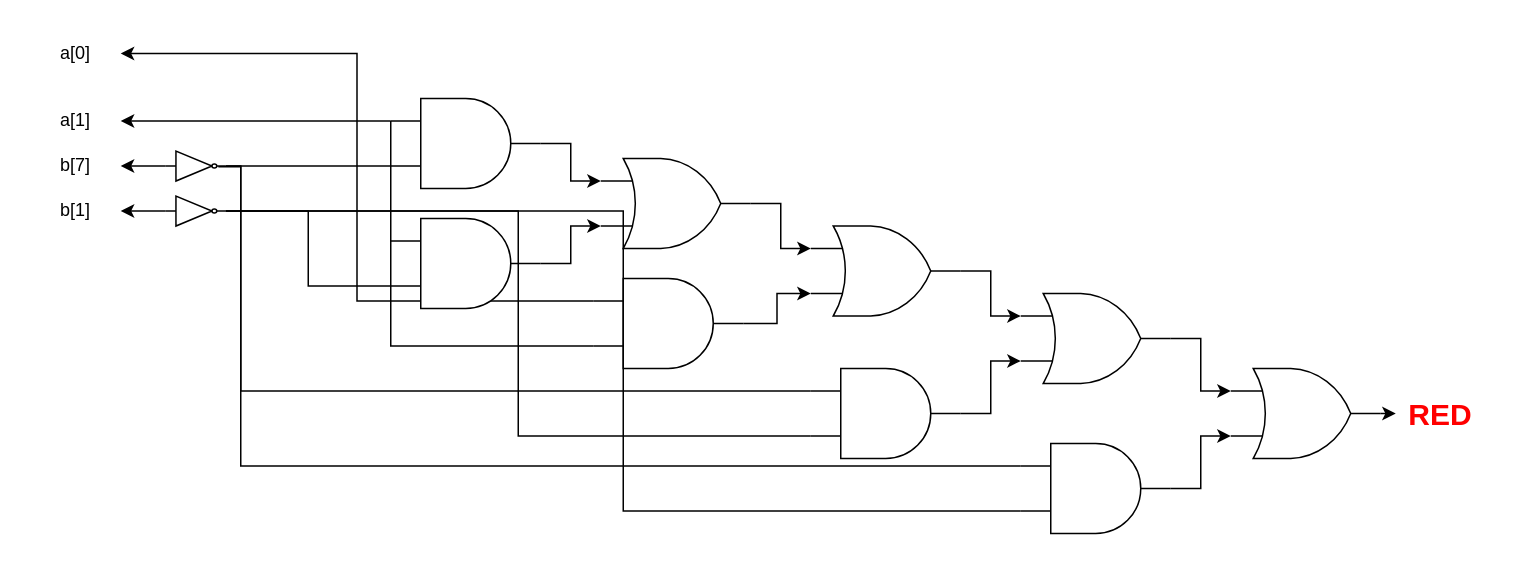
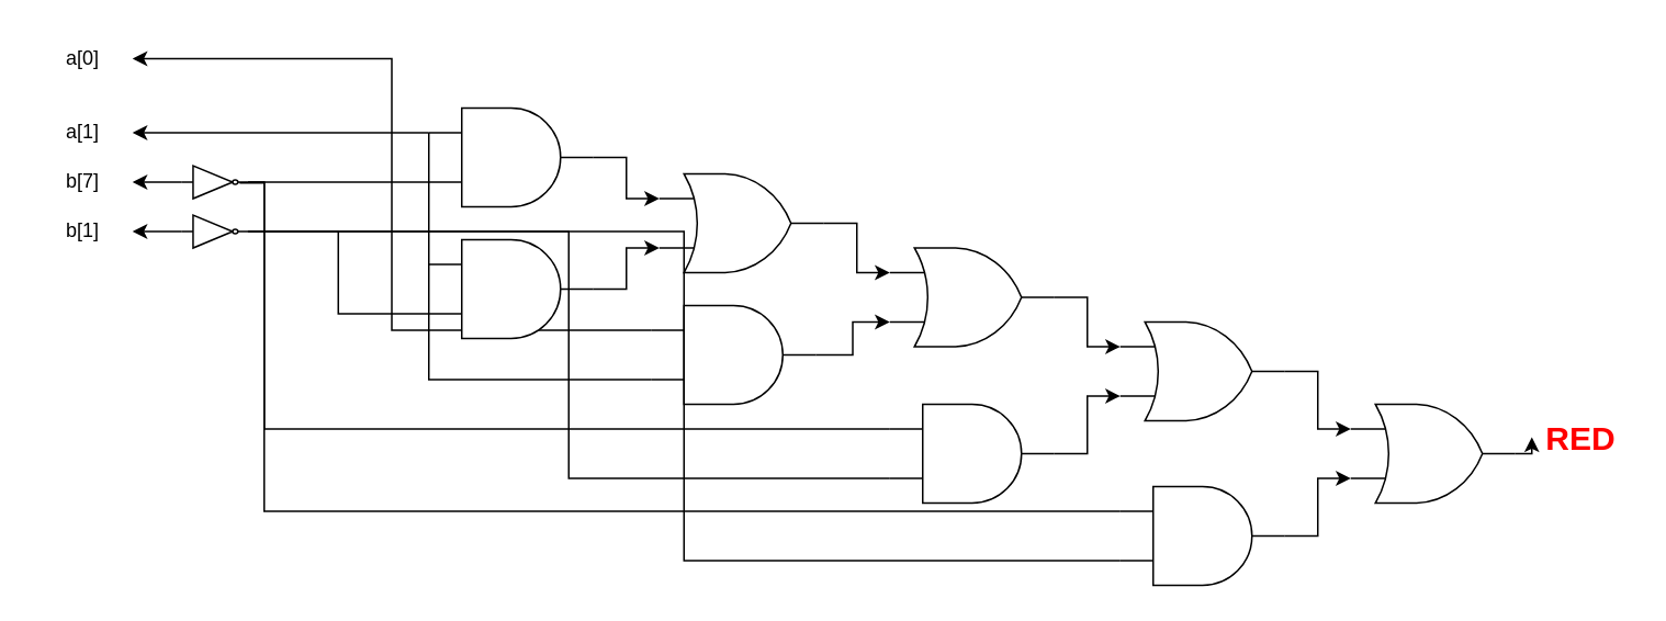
  <mxCell id="0" />
  <mxCell id="1" parent="0" />
  <mxCell id="2" style="edgeStyle=orthogonalEdgeStyle;rounded=0;orthogonalLoop=1;jettySize=auto;html=1;exitX=0;exitY=0.75;exitDx=0;exitDy=0;exitPerimeter=0;entryX=1;entryY=0.5;entryDx=0;entryDy=0;entryPerimeter=0;endArrow=none;startFill=0;" parent="1" source="4" target="26" edge="1"><mxGeometry relative="1" as="geometry"><mxPoint x="210" y="385" as="targetPoint" /></mxGeometry></mxCell>
  <mxCell id="3" style="edgeStyle=orthogonalEdgeStyle;rounded=0;orthogonalLoop=1;jettySize=auto;html=1;exitX=0;exitY=0.25;exitDx=0;exitDy=0;exitPerimeter=0;entryX=1;entryY=0.5;entryDx=0;entryDy=0;entryPerimeter=0;endArrow=none;startFill=0;" edge="1" parent="1" source="4" target="22"><mxGeometry relative="1" as="geometry"><mxPoint x="200" y="295" as="targetPoint" /><Array as="points"><mxPoint x="160" y="310" /><mxPoint x="160" y="110" /></Array></mxGeometry></mxCell>
  <mxCell id="4" value="" style="verticalLabelPosition=bottom;shadow=0;dashed=0;align=center;html=1;verticalAlign=top;shape=mxgraph.electrical.logic_gates.logic_gate;operation=and;" parent="1" vertex="1"><mxGeometry x="680" y="295" width="100" height="60" as="geometry" /></mxCell>
  <mxCell id="5" style="edgeStyle=orthogonalEdgeStyle;rounded=0;orthogonalLoop=1;jettySize=auto;html=1;exitX=0;exitY=0.25;exitDx=0;exitDy=0;exitPerimeter=0;endArrow=none;startFill=0;endFill=1;entryX=0.877;entryY=0.522;entryDx=0;entryDy=0;entryPerimeter=0;" parent="1" source="6" target="22" edge="1"><mxGeometry relative="1" as="geometry"><mxPoint x="240" y="105" as="targetPoint" /><mxPoint x="260" y="318" as="sourcePoint" /><Array as="points"><mxPoint x="160" y="260" /><mxPoint x="160" y="110" /></Array></mxGeometry></mxCell>
  <mxCell id="6" value="" style="verticalLabelPosition=bottom;shadow=0;dashed=0;align=center;html=1;verticalAlign=top;shape=mxgraph.electrical.logic_gates.logic_gate;operation=and;" parent="1" vertex="1"><mxGeometry x="540" y="245" width="100" height="60" as="geometry" /></mxCell>
  <mxCell id="7" style="edgeStyle=orthogonalEdgeStyle;rounded=0;orthogonalLoop=1;jettySize=auto;html=1;exitX=0;exitY=0.25;exitDx=0;exitDy=0;exitPerimeter=0;entryX=1;entryY=0.5;entryDx=0;entryDy=0;" parent="1" source="8" target="23" edge="1"><mxGeometry relative="1" as="geometry" /></mxCell>
  <mxCell id="8" value="" style="verticalLabelPosition=bottom;shadow=0;dashed=0;align=center;html=1;verticalAlign=top;shape=mxgraph.electrical.logic_gates.logic_gate;operation=and;" parent="1" vertex="1"><mxGeometry x="395" y="185" width="100" height="60" as="geometry" /></mxCell>
  <mxCell id="9" style="edgeStyle=orthogonalEdgeStyle;rounded=0;orthogonalLoop=1;jettySize=auto;html=1;exitX=0;exitY=0.25;exitDx=0;exitDy=0;exitPerimeter=0;entryX=0;entryY=0.25;entryDx=0;entryDy=0;entryPerimeter=0;endArrow=none;startFill=0;" parent="1" source="10" target="13" edge="1"><mxGeometry relative="1" as="geometry"><mxPoint x="170" y="85" as="targetPoint" /><Array as="points"><mxPoint x="260" y="135" /><mxPoint x="260" y="135" /></Array></mxGeometry></mxCell>
  <mxCell id="10" value="" style="verticalLabelPosition=bottom;shadow=0;dashed=0;align=center;html=1;verticalAlign=top;shape=mxgraph.electrical.logic_gates.logic_gate;operation=and;" parent="1" vertex="1"><mxGeometry x="260" y="145" width="100" height="60" as="geometry" /></mxCell>
  <mxCell id="11" style="edgeStyle=orthogonalEdgeStyle;rounded=0;orthogonalLoop=1;jettySize=auto;html=1;exitX=0;exitY=0.25;exitDx=0;exitDy=0;exitPerimeter=0;" parent="1" source="13" target="19" edge="1"><mxGeometry relative="1" as="geometry"><mxPoint x="60" y="80.231" as="targetPoint" /></mxGeometry></mxCell>
  <mxCell id="12" style="edgeStyle=orthogonalEdgeStyle;rounded=0;orthogonalLoop=1;jettySize=auto;html=1;exitX=0;exitY=0.75;exitDx=0;exitDy=0;exitPerimeter=0;entryX=1;entryY=0.5;entryDx=0;entryDy=0;entryPerimeter=0;endArrow=none;startFill=0;" parent="1" source="13" target="22" edge="1"><mxGeometry relative="1" as="geometry" /></mxCell>
  <mxCell id="13" value="" style="verticalLabelPosition=bottom;shadow=0;dashed=0;align=center;html=1;verticalAlign=top;shape=mxgraph.electrical.logic_gates.logic_gate;operation=and;" parent="1" vertex="1"><mxGeometry x="260" y="65" width="100" height="60" as="geometry" /></mxCell>
  <mxCell id="14" style="edgeStyle=orthogonalEdgeStyle;rounded=0;orthogonalLoop=1;jettySize=auto;html=1;exitX=1;exitY=0.5;exitDx=0;exitDy=0;exitPerimeter=0;entryX=0;entryY=0.5;entryDx=0;entryDy=0;" edge="1" parent="1" source="15" target="30"><mxGeometry relative="1" as="geometry" /></mxCell>
  <mxCell id="15" value="" style="verticalLabelPosition=bottom;shadow=0;dashed=0;align=center;html=1;verticalAlign=top;shape=mxgraph.electrical.logic_gates.logic_gate;operation=or;" parent="1" vertex="1"><mxGeometry x="820" y="245" width="100" height="60" as="geometry" /></mxCell>
  <mxCell id="16" value="" style="verticalLabelPosition=bottom;shadow=0;dashed=0;align=center;html=1;verticalAlign=top;shape=mxgraph.electrical.logic_gates.logic_gate;operation=or;" parent="1" vertex="1"><mxGeometry x="680" y="195" width="100" height="60" as="geometry" /></mxCell>
  <mxCell id="17" value="" style="verticalLabelPosition=bottom;shadow=0;dashed=0;align=center;html=1;verticalAlign=top;shape=mxgraph.electrical.logic_gates.logic_gate;operation=or;" parent="1" vertex="1"><mxGeometry x="540" y="150" width="100" height="60" as="geometry" /></mxCell>
  <mxCell id="18" value="" style="verticalLabelPosition=bottom;shadow=0;dashed=0;align=center;html=1;verticalAlign=top;shape=mxgraph.electrical.logic_gates.logic_gate;operation=or;" parent="1" vertex="1"><mxGeometry x="400" y="105" width="100" height="60" as="geometry" /></mxCell>
  <mxCell id="19" value="a[1]" style="text;html=1;align=center;verticalAlign=middle;whiteSpace=wrap;rounded=0;" parent="1" vertex="1"><mxGeometry y="65.001" width="60" height="30" as="geometry" x="20" /></mxCell>
  <mxCell id="20" value="b[7]" style="text;html=1;align=center;verticalAlign=middle;whiteSpace=wrap;rounded=0;" parent="1" vertex="1"><mxGeometry y="95" width="60" height="30" as="geometry" x="20" /></mxCell>
  <mxCell id="21" style="edgeStyle=orthogonalEdgeStyle;rounded=0;orthogonalLoop=1;jettySize=auto;html=1;exitX=0;exitY=0.5;exitDx=0;exitDy=0;exitPerimeter=0;" parent="1" source="22" target="20" edge="1"><mxGeometry relative="1" as="geometry" /></mxCell>
  <mxCell id="22" value="" style="verticalLabelPosition=bottom;shadow=0;dashed=0;align=center;html=1;verticalAlign=top;shape=mxgraph.electrical.logic_gates.inverter_2" parent="1" vertex="1"><mxGeometry x="110" y="100" width="40" height="20" as="geometry" /></mxCell>
  <mxCell id="23" value="a[0]" style="text;html=1;align=center;verticalAlign=middle;whiteSpace=wrap;rounded=0;" parent="1" vertex="1"><mxGeometry x="20" y="20" width="60" height="30" as="geometry" /></mxCell>
  <mxCell id="24" value="b[1]" style="text;html=1;align=center;verticalAlign=middle;whiteSpace=wrap;rounded=0;" parent="1" vertex="1"><mxGeometry y="125" width="60" height="30" as="geometry" x="20" /></mxCell>
  <mxCell id="25" style="edgeStyle=orthogonalEdgeStyle;rounded=0;orthogonalLoop=1;jettySize=auto;html=1;exitX=0;exitY=0.5;exitDx=0;exitDy=0;exitPerimeter=0;entryX=1;entryY=0.5;entryDx=0;entryDy=0;" parent="1" source="26" target="24" edge="1"><mxGeometry relative="1" as="geometry" /></mxCell>
  <mxCell id="26" value="" style="verticalLabelPosition=bottom;shadow=0;dashed=0;align=center;html=1;verticalAlign=top;shape=mxgraph.electrical.logic_gates.inverter_2" parent="1" vertex="1"><mxGeometry x="110" y="130" width="40" height="20" as="geometry" /></mxCell>
  <mxCell id="27" style="edgeStyle=orthogonalEdgeStyle;rounded=0;orthogonalLoop=1;jettySize=auto;html=1;exitX=1;exitY=0.5;exitDx=0;exitDy=0;exitPerimeter=0;entryX=0;entryY=0.75;entryDx=0;entryDy=0;entryPerimeter=0;endArrow=none;startFill=0;" parent="1" source="26" target="10" edge="1"><mxGeometry relative="1" as="geometry" /></mxCell>
  <mxCell id="28" style="edgeStyle=orthogonalEdgeStyle;rounded=0;orthogonalLoop=1;jettySize=auto;html=1;exitX=0;exitY=0.75;exitDx=0;exitDy=0;exitPerimeter=0;entryX=0;entryY=0.25;entryDx=0;entryDy=0;entryPerimeter=0;endArrow=none;startFill=0;" parent="1" source="8" target="10" edge="1"><mxGeometry relative="1" as="geometry"><Array as="points"><mxPoint x="260" y="215" /><mxPoint x="260" y="215" /></Array></mxGeometry></mxCell>
  <mxCell id="29" style="edgeStyle=orthogonalEdgeStyle;rounded=0;orthogonalLoop=1;jettySize=auto;html=1;exitX=0;exitY=0.75;exitDx=0;exitDy=0;exitPerimeter=0;entryX=1;entryY=0.5;entryDx=0;entryDy=0;entryPerimeter=0;endArrow=none;startFill=0;" parent="1" source="6" target="26" edge="1"><mxGeometry relative="1" as="geometry" /></mxCell>
- <mxCell id="30" value="&lt;b&gt;&lt;font style=&quot;color: rgb(255, 0, 0); font-size: 20px;&quot;&gt;RED&lt;/font&gt;&lt;/b&gt;" style="text;html=1;align=center;verticalAlign=middle;whiteSpace=wrap;rounded=0;" parent="1" vertex="1"><mxGeometry x="930" y="260" width="60" height="30" as="geometry" /></mxCell>
+ <mxCell id="30" value="&lt;b&gt;&lt;font style=&quot;color: rgb(255, 0, 0); font-size: 20px;&quot;&gt;RED&lt;/font&gt;&lt;/b&gt;" style="text;html=1;align=center;verticalAlign=middle;whiteSpace=wrap;rounded=0;" parent="1" vertex="1"><mxGeometry x="930" y="250" width="60" height="30" as="geometry" /></mxCell>
  <mxCell id="31" style="edgeStyle=orthogonalEdgeStyle;rounded=0;orthogonalLoop=1;jettySize=auto;html=1;exitX=1;exitY=0.5;exitDx=0;exitDy=0;exitPerimeter=0;entryX=0;entryY=0.75;entryDx=0;entryDy=0;entryPerimeter=0;" edge="1" parent="1" source="10" target="18"><mxGeometry relative="1" as="geometry" /></mxCell>
  <mxCell id="32" style="edgeStyle=orthogonalEdgeStyle;rounded=0;orthogonalLoop=1;jettySize=auto;html=1;exitX=1;exitY=0.5;exitDx=0;exitDy=0;exitPerimeter=0;entryX=0;entryY=0.25;entryDx=0;entryDy=0;entryPerimeter=0;" edge="1" parent="1" source="13" target="18"><mxGeometry relative="1" as="geometry" /></mxCell>
  <mxCell id="33" style="edgeStyle=orthogonalEdgeStyle;rounded=0;orthogonalLoop=1;jettySize=auto;html=1;exitX=1;exitY=0.5;exitDx=0;exitDy=0;exitPerimeter=0;entryX=0;entryY=0.75;entryDx=0;entryDy=0;entryPerimeter=0;" edge="1" parent="1" source="8" target="17"><mxGeometry relative="1" as="geometry" /></mxCell>
  <mxCell id="34" style="edgeStyle=orthogonalEdgeStyle;rounded=0;orthogonalLoop=1;jettySize=auto;html=1;exitX=1;exitY=0.5;exitDx=0;exitDy=0;exitPerimeter=0;entryX=0;entryY=0.25;entryDx=0;entryDy=0;entryPerimeter=0;" edge="1" parent="1" source="18" target="17"><mxGeometry relative="1" as="geometry" /></mxCell>
  <mxCell id="35" style="edgeStyle=orthogonalEdgeStyle;rounded=0;orthogonalLoop=1;jettySize=auto;html=1;exitX=1;exitY=0.5;exitDx=0;exitDy=0;exitPerimeter=0;entryX=0;entryY=0.75;entryDx=0;entryDy=0;entryPerimeter=0;" edge="1" parent="1" source="6" target="16"><mxGeometry relative="1" as="geometry" /></mxCell>
  <mxCell id="36" style="edgeStyle=orthogonalEdgeStyle;rounded=0;orthogonalLoop=1;jettySize=auto;html=1;exitX=1;exitY=0.5;exitDx=0;exitDy=0;exitPerimeter=0;entryX=0;entryY=0.25;entryDx=0;entryDy=0;entryPerimeter=0;" edge="1" parent="1" source="17" target="16"><mxGeometry relative="1" as="geometry" /></mxCell>
  <mxCell id="37" style="edgeStyle=orthogonalEdgeStyle;rounded=0;orthogonalLoop=1;jettySize=auto;html=1;exitX=1;exitY=0.5;exitDx=0;exitDy=0;exitPerimeter=0;entryX=0;entryY=0.75;entryDx=0;entryDy=0;entryPerimeter=0;" edge="1" parent="1" source="4" target="15"><mxGeometry relative="1" as="geometry" /></mxCell>
  <mxCell id="38" style="edgeStyle=orthogonalEdgeStyle;rounded=0;orthogonalLoop=1;jettySize=auto;html=1;exitX=1;exitY=0.5;exitDx=0;exitDy=0;exitPerimeter=0;entryX=0;entryY=0.25;entryDx=0;entryDy=0;entryPerimeter=0;" edge="1" parent="1" source="16" target="15"><mxGeometry relative="1" as="geometry" /></mxCell>
